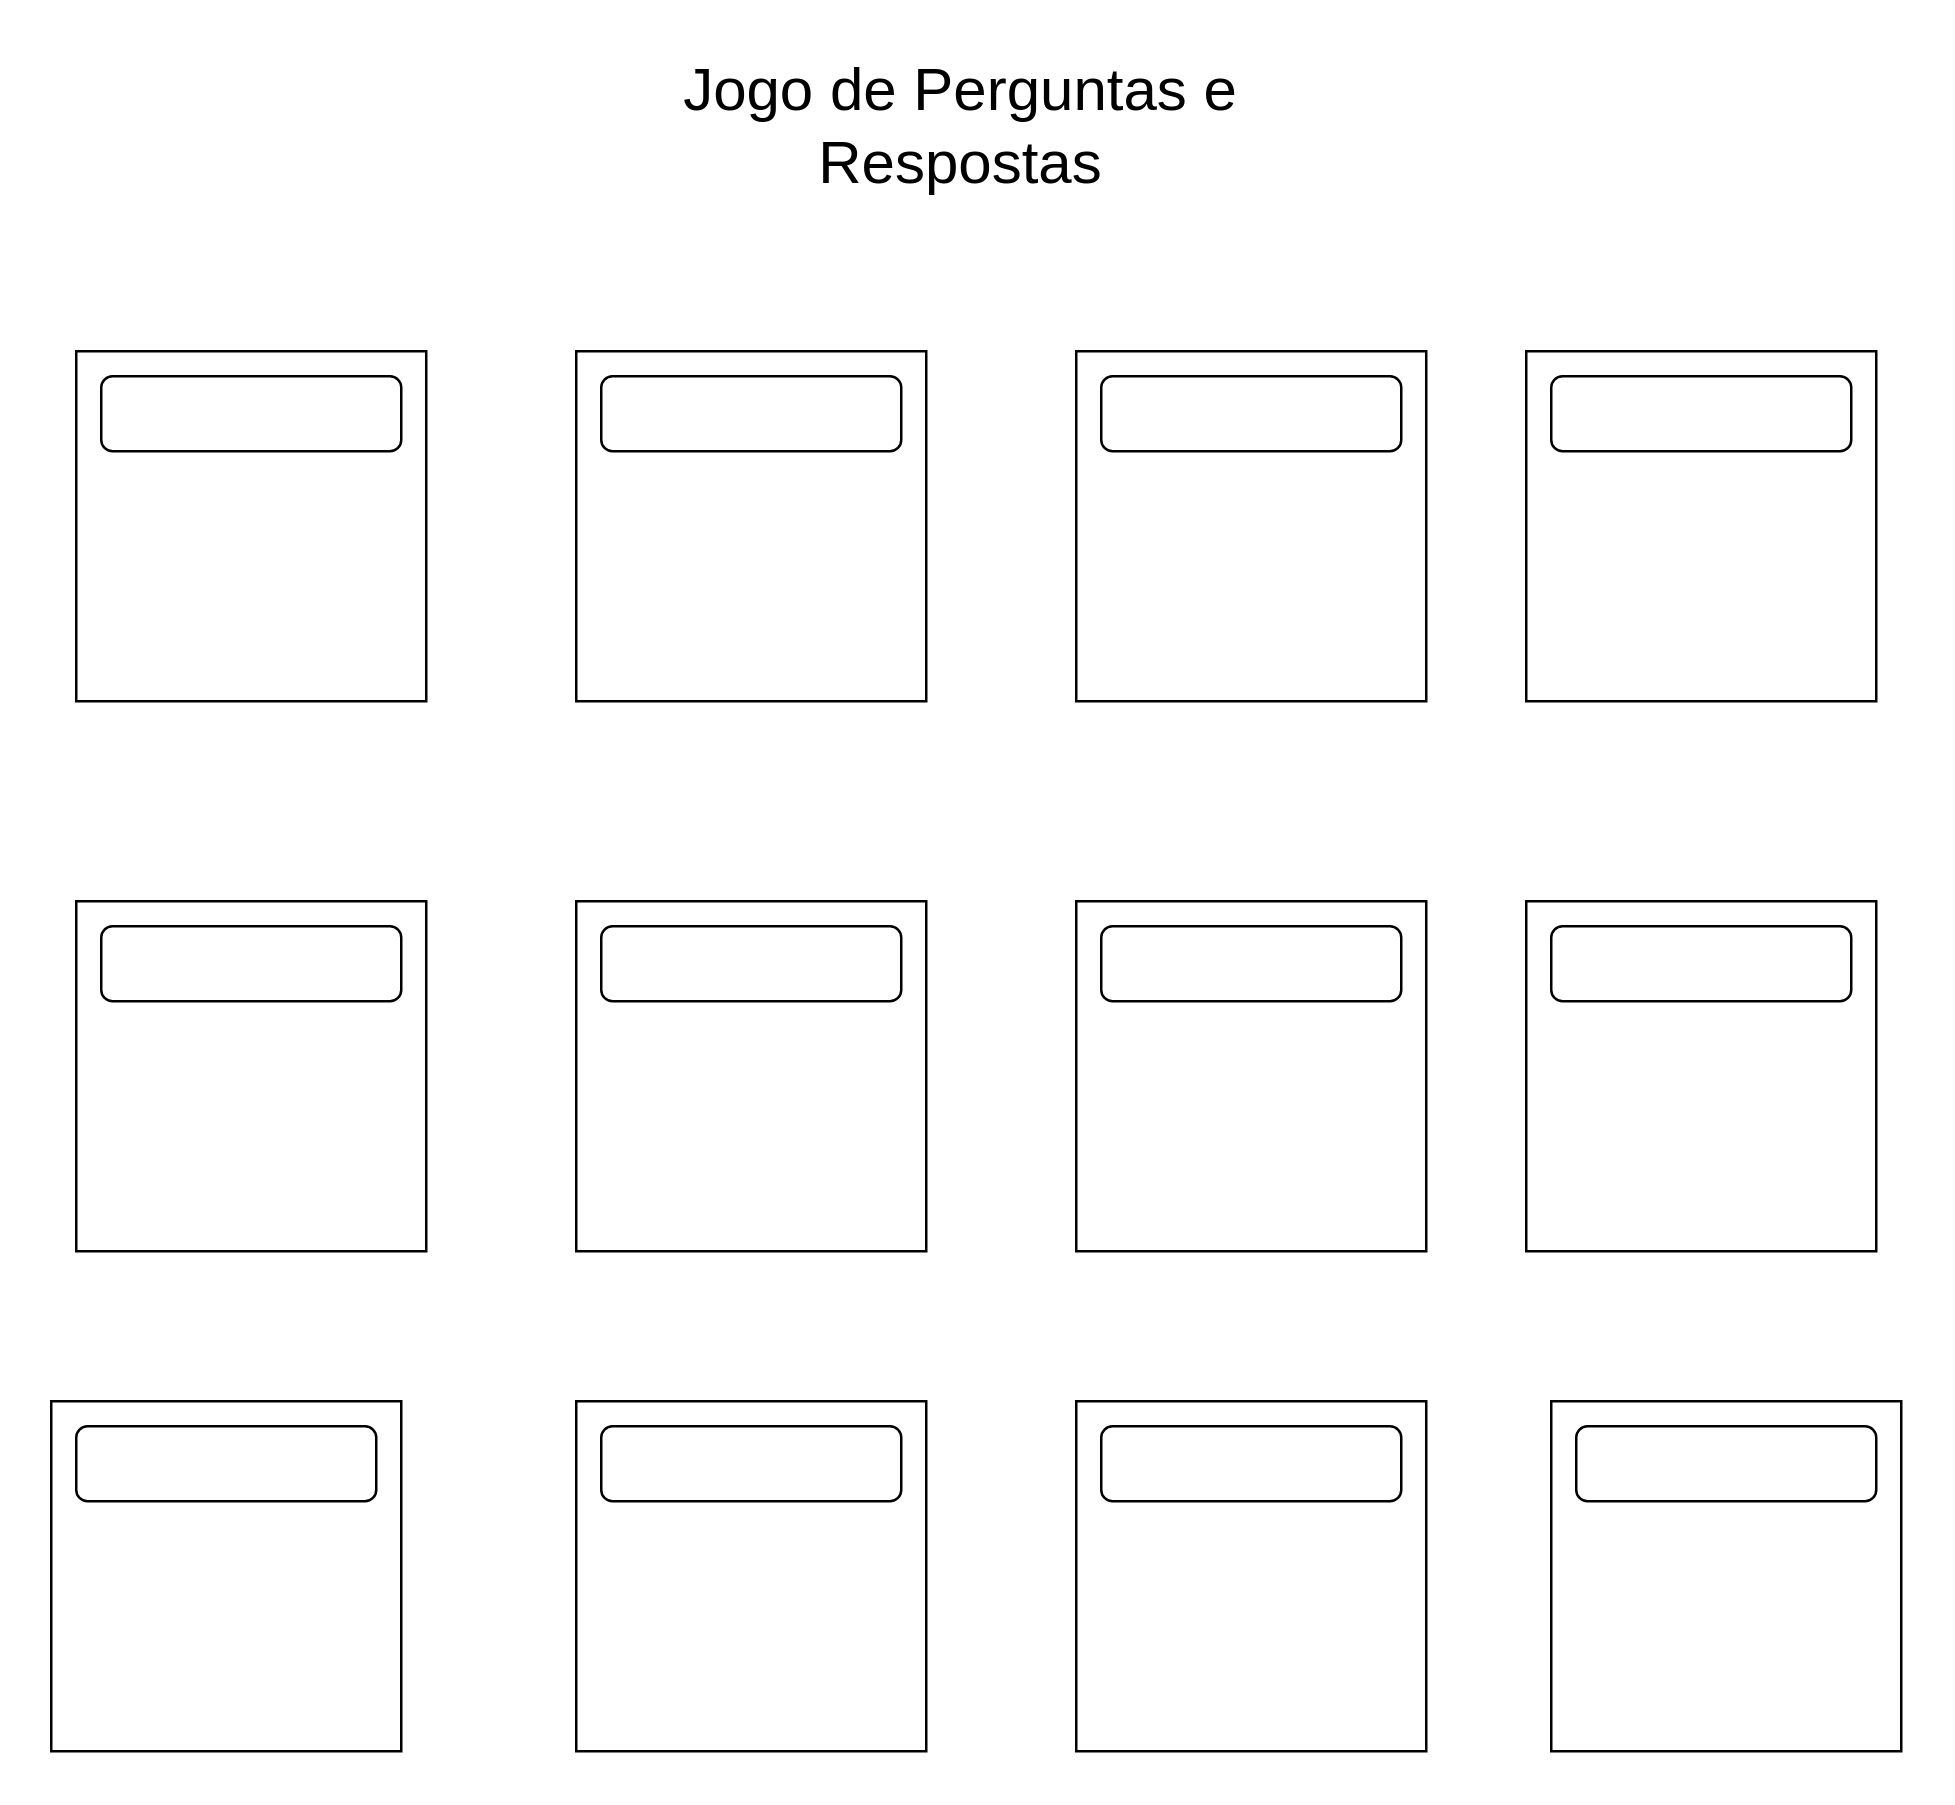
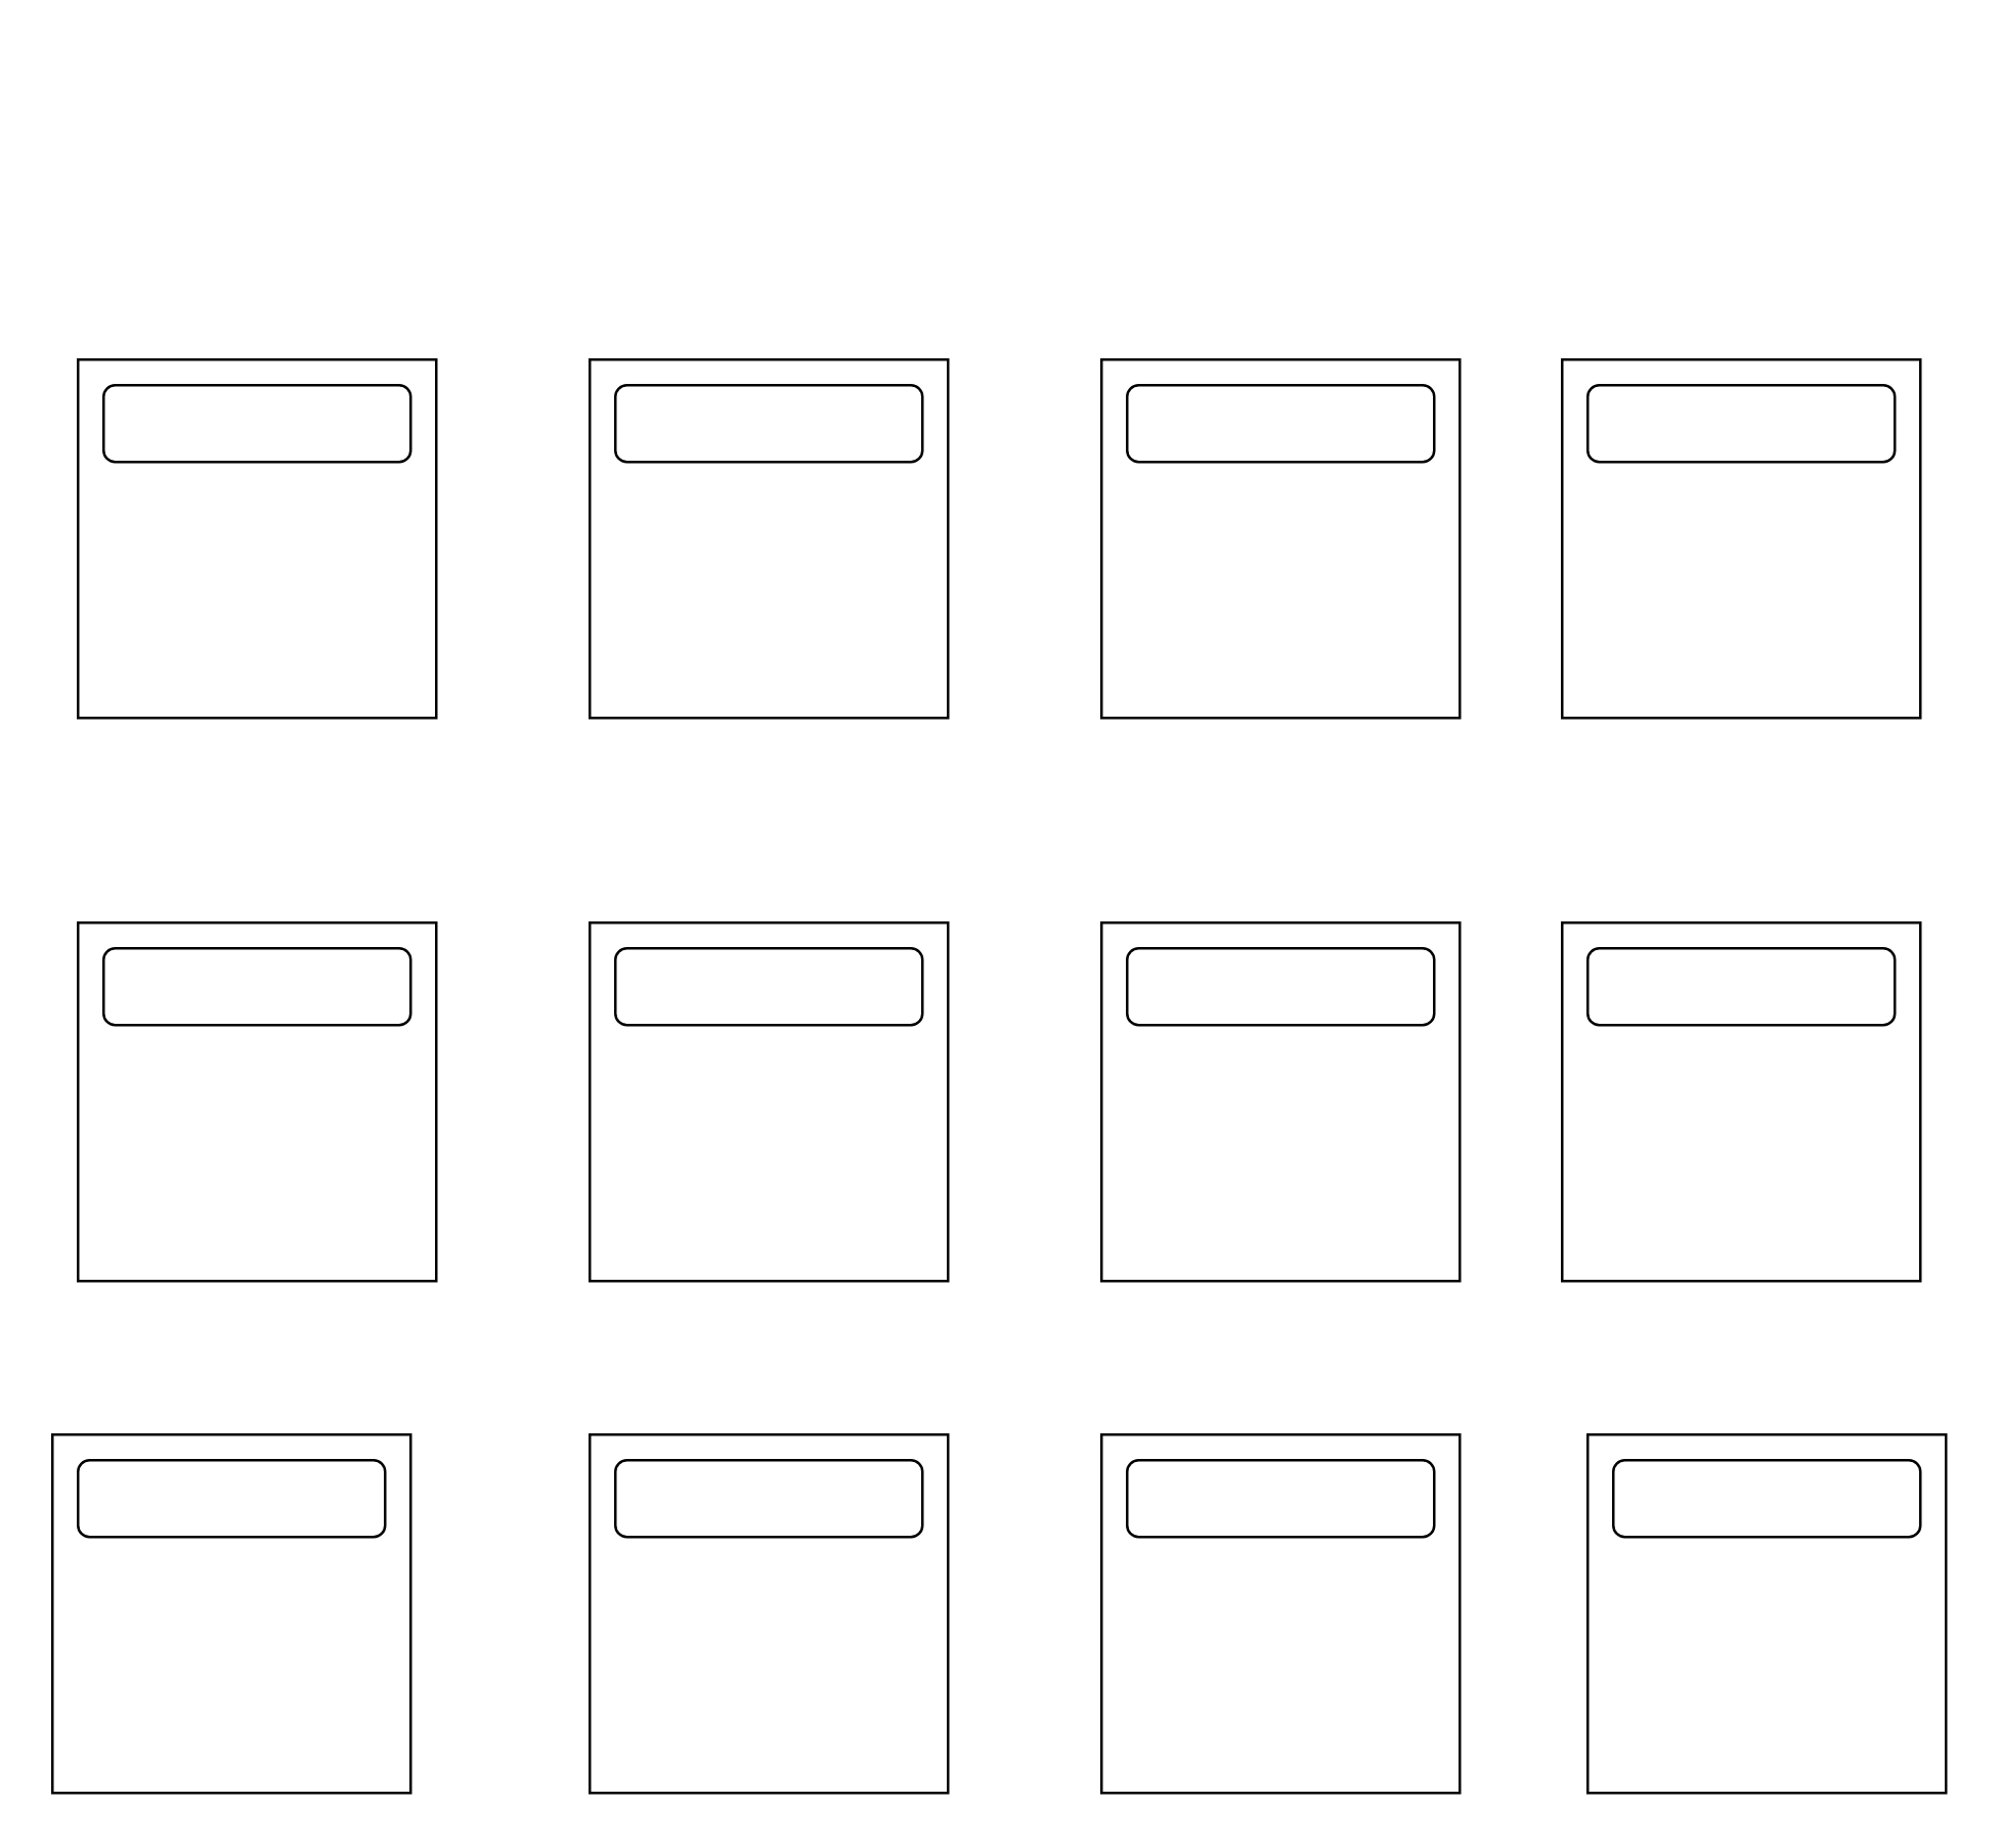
  <mxCell id="0" />
  <mxCell id="1" parent="0" />
  <mxCell id="2" value="" style="whiteSpace=wrap;html=1;aspect=fixed;" parent="1" vertex="1"><mxGeometry x="30" y="140" width="140" height="140" as="geometry" /></mxCell>
  <mxCell id="3" value="" style="whiteSpace=wrap;html=1;aspect=fixed;" parent="1" vertex="1"><mxGeometry x="430" y="140" width="140" height="140" as="geometry" /></mxCell>
  <mxCell id="4" value="" style="whiteSpace=wrap;html=1;aspect=fixed;" parent="1" vertex="1"><mxGeometry x="230" y="140" width="140" height="140" as="geometry" /></mxCell>
  <mxCell id="5" value="" style="whiteSpace=wrap;html=1;aspect=fixed;" parent="1" vertex="1"><mxGeometry x="610" y="140" width="140" height="140" as="geometry" /></mxCell>
  <mxCell id="6" value="" style="whiteSpace=wrap;html=1;aspect=fixed;" parent="1" vertex="1"><mxGeometry x="30" y="360" width="140" height="140" as="geometry" /></mxCell>
  <mxCell id="7" value="" style="whiteSpace=wrap;html=1;aspect=fixed;" parent="1" vertex="1"><mxGeometry x="230" y="360" width="140" height="140" as="geometry" /></mxCell>
  <mxCell id="8" value="" style="whiteSpace=wrap;html=1;aspect=fixed;" parent="1" vertex="1"><mxGeometry x="430" y="360" width="140" height="140" as="geometry" /></mxCell>
  <mxCell id="9" value="" style="whiteSpace=wrap;html=1;aspect=fixed;" parent="1" vertex="1"><mxGeometry x="610" y="360" width="140" height="140" as="geometry" /></mxCell>
  <mxCell id="10" value="" style="whiteSpace=wrap;html=1;aspect=fixed;" parent="1" vertex="1"><mxGeometry x="20" y="560" width="140" height="140" as="geometry" /></mxCell>
  <mxCell id="11" value="" style="whiteSpace=wrap;html=1;aspect=fixed;" parent="1" vertex="1"><mxGeometry x="230" y="560" width="140" height="140" as="geometry" /></mxCell>
  <mxCell id="12" value="" style="whiteSpace=wrap;html=1;aspect=fixed;" parent="1" vertex="1"><mxGeometry x="620" y="560" width="140" height="140" as="geometry" /></mxCell>
  <mxCell id="13" value="" style="whiteSpace=wrap;html=1;aspect=fixed;" parent="1" vertex="1"><mxGeometry x="430" y="560" width="140" height="140" as="geometry" /></mxCell>
- <mxCell id="14" value="&lt;font style=&quot;font-size: 24px&quot;&gt;Jogo de Perguntas e Respostas&lt;/font&gt;" style="text;html=1;strokeColor=none;fillColor=none;align=center;verticalAlign=middle;whiteSpace=wrap;rounded=0;" parent="1" vertex="1"><mxGeometry x="254" y="20" width="260" height="60" as="geometry" /></mxCell>
  <mxCell id="15" value="" style="rounded=1;whiteSpace=wrap;html=1;" parent="1" vertex="1"><mxGeometry x="240" y="150" width="120" height="30" as="geometry" /></mxCell>
  <mxCell id="16" value="" style="rounded=1;whiteSpace=wrap;html=1;" vertex="1" parent="1"><mxGeometry x="40" y="150" width="120" height="30" as="geometry" /></mxCell>
  <mxCell id="17" value="" style="rounded=1;whiteSpace=wrap;html=1;" vertex="1" parent="1"><mxGeometry x="440" y="150" width="120" height="30" as="geometry" /></mxCell>
  <mxCell id="18" value="" style="rounded=1;whiteSpace=wrap;html=1;" vertex="1" parent="1"><mxGeometry x="620" y="150" width="120" height="30" as="geometry" /></mxCell>
  <mxCell id="19" value="" style="rounded=1;whiteSpace=wrap;html=1;" vertex="1" parent="1"><mxGeometry x="40" y="370" width="120" height="30" as="geometry" /></mxCell>
  <mxCell id="20" value="" style="rounded=1;whiteSpace=wrap;html=1;" vertex="1" parent="1"><mxGeometry x="240" y="370" width="120" height="30" as="geometry" /></mxCell>
  <mxCell id="21" value="" style="rounded=1;whiteSpace=wrap;html=1;" vertex="1" parent="1"><mxGeometry x="440" y="370" width="120" height="30" as="geometry" /></mxCell>
  <mxCell id="22" value="" style="rounded=1;whiteSpace=wrap;html=1;" vertex="1" parent="1"><mxGeometry x="620" y="370" width="120" height="30" as="geometry" /></mxCell>
  <mxCell id="23" value="" style="rounded=1;whiteSpace=wrap;html=1;" vertex="1" parent="1"><mxGeometry x="30" y="570" width="120" height="30" as="geometry" /></mxCell>
  <mxCell id="24" value="" style="rounded=1;whiteSpace=wrap;html=1;" vertex="1" parent="1"><mxGeometry x="240" y="570" width="120" height="30" as="geometry" /></mxCell>
  <mxCell id="25" value="" style="rounded=1;whiteSpace=wrap;html=1;" vertex="1" parent="1"><mxGeometry x="440" y="570" width="120" height="30" as="geometry" /></mxCell>
  <mxCell id="26" value="" style="rounded=1;whiteSpace=wrap;html=1;" vertex="1" parent="1"><mxGeometry x="630" y="570" width="120" height="30" as="geometry" /></mxCell>
